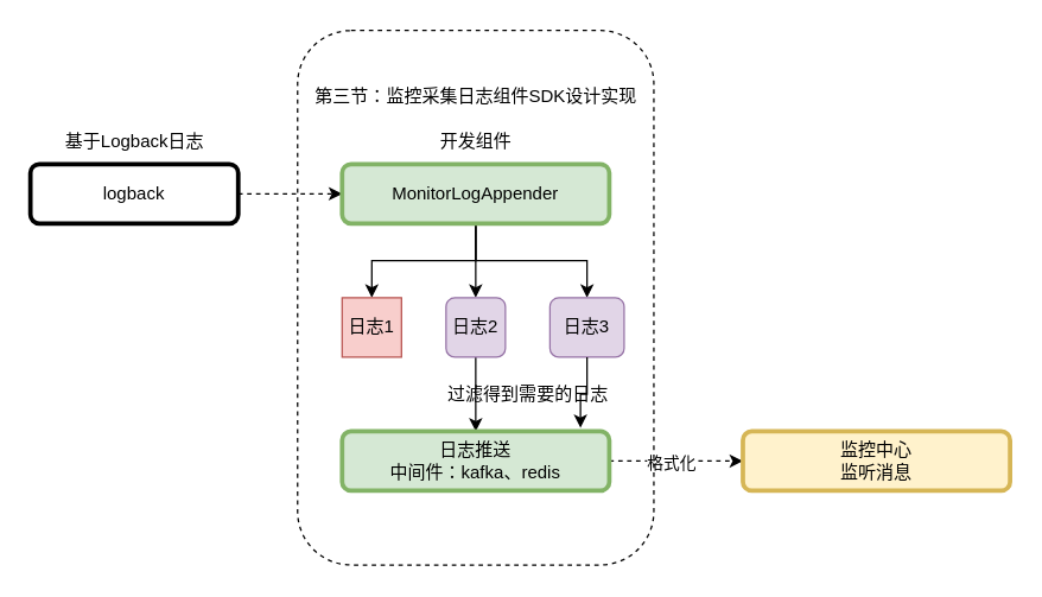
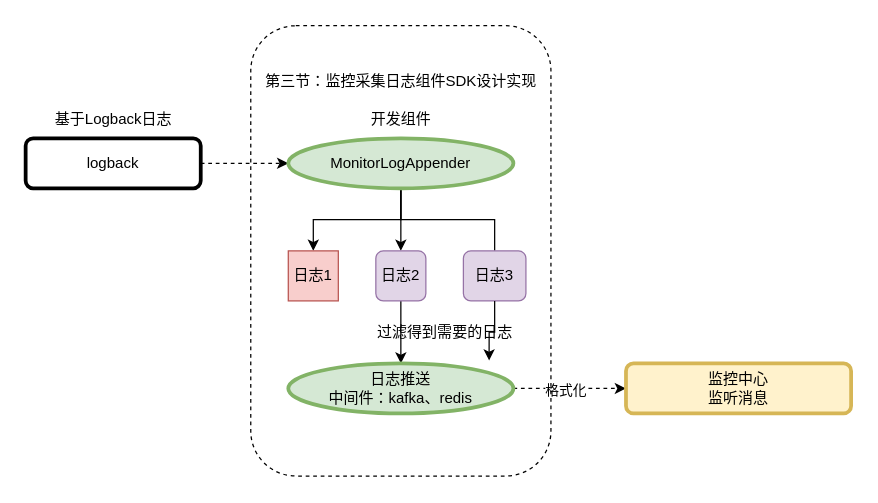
  <mxCell id="0" />
  <mxCell id="1" parent="0" />
  <mxCell id="2" style="edgeStyle=orthogonalEdgeStyle;rounded=0;orthogonalLoop=1;jettySize=auto;html=1;entryX=0;entryY=0.5;entryDx=0;entryDy=0;dashed=1;" edge="1" parent="1" source="3" target="8"><mxGeometry relative="1" as="geometry" /></mxCell>
  <mxCell id="3" value="logback" style="rounded=1;whiteSpace=wrap;html=1;strokeWidth=3;" vertex="1" parent="1"><mxGeometry x="20" y="110" width="140" height="40" as="geometry" /></mxCell>
  <mxCell id="4" value="基于Logback日志" style="text;html=1;align=center;verticalAlign=middle;resizable=0;points=[];autosize=1;strokeColor=none;fillColor=none;" vertex="1" parent="1"><mxGeometry x="30" y="80" width="120" height="30" as="geometry" /></mxCell>
  <mxCell id="5" style="edgeStyle=orthogonalEdgeStyle;rounded=0;orthogonalLoop=1;jettySize=auto;html=1;entryX=0.5;entryY=0;entryDx=0;entryDy=0;" edge="1" parent="1" source="8" target="10"><mxGeometry relative="1" as="geometry" /></mxCell>
  <mxCell id="6" style="edgeStyle=orthogonalEdgeStyle;rounded=0;orthogonalLoop=1;jettySize=auto;html=1;entryX=0.5;entryY=0;entryDx=0;entryDy=0;" edge="1" parent="1" source="8" target="13"><mxGeometry relative="1" as="geometry" /></mxCell>
- <mxCell id="7" style="edgeStyle=orthogonalEdgeStyle;rounded=0;orthogonalLoop=1;jettySize=auto;html=1;entryX=0.5;entryY=0;entryDx=0;entryDy=0;" edge="1" parent="1" source="8" target="11"><mxGeometry relative="1" as="geometry" /></mxCell>
- <mxCell id="8" value="MonitorLogAppender" style="rounded=1;whiteSpace=wrap;html=1;strokeWidth=3;fillColor=#d5e8d4;strokeColor=#82b366;" vertex="1" parent="1"><mxGeometry x="230" y="110" width="180" height="40" as="geometry" /></mxCell>
+ <mxCell id="7" style="edgeStyle=orthogonalEdgeStyle;rounded=0;orthogonalLoop=1;jettySize=auto;html=1;entryX=0.5;entryY=0;entryDx=0;entryDy=0;endArrow=none;" edge="1" parent="1" source="8" target="11"><mxGeometry relative="1" as="geometry" /></mxCell>
+ <mxCell id="8" value="MonitorLogAppender" style="ellipse;whiteSpace=wrap;html=1;strokeWidth=3;fillColor=#d5e8d4;strokeColor=#82b366;" vertex="1" parent="1"><mxGeometry x="230" y="110" width="180" height="40" as="geometry" /></mxCell>
  <mxCell id="9" value="开发组件" style="text;html=1;align=center;verticalAlign=middle;resizable=0;points=[];autosize=1;strokeColor=none;fillColor=none;" vertex="1" parent="1"><mxGeometry x="285" y="80" width="70" height="30" as="geometry" /></mxCell>
  <mxCell id="10" value="日志1" style="whiteSpace=wrap;html=1;fillColor=#f8cecc;strokeColor=#b85450;rounded=0;" vertex="1" parent="1"><mxGeometry x="230" y="200" width="40" height="40" as="geometry" /></mxCell>
  <mxCell id="11" value="日志3" style="rounded=1;whiteSpace=wrap;html=1;fillColor=#e1d5e7;strokeColor=#9673a6;" vertex="1" parent="1"><mxGeometry x="370" y="200" width="50" height="40" as="geometry" /></mxCell>
  <mxCell id="12" style="edgeStyle=orthogonalEdgeStyle;rounded=0;orthogonalLoop=1;jettySize=auto;html=1;entryX=0.5;entryY=0;entryDx=0;entryDy=0;" edge="1" parent="1" source="13" target="17"><mxGeometry relative="1" as="geometry" /></mxCell>
  <mxCell id="13" value="日志2" style="rounded=1;whiteSpace=wrap;html=1;fillColor=#e1d5e7;strokeColor=#9673a6;" vertex="1" parent="1"><mxGeometry x="300" y="200" width="40" height="40" as="geometry" /></mxCell>
  <mxCell id="14" value="过滤得到需要的日志" style="text;html=1;align=center;verticalAlign=middle;resizable=0;points=[];autosize=1;strokeColor=none;fillColor=none;" vertex="1" parent="1"><mxGeometry x="290" y="250" width="130" height="30" as="geometry" /></mxCell>
  <mxCell id="15" style="edgeStyle=orthogonalEdgeStyle;rounded=0;orthogonalLoop=1;jettySize=auto;html=1;dashed=1;" edge="1" parent="1" source="17" target="19"><mxGeometry relative="1" as="geometry" /></mxCell>
  <mxCell id="16" value="格式化" style="edgeLabel;html=1;align=center;verticalAlign=middle;resizable=0;points=[];" vertex="1" connectable="0" parent="15"><mxGeometry x="-0.098" y="-1" relative="1" as="geometry"><mxPoint as="offset" /></mxGeometry></mxCell>
- <mxCell id="17" value="日志推送&lt;br&gt;中间件：kafka、redis" style="rounded=1;whiteSpace=wrap;html=1;strokeWidth=3;fillColor=#d5e8d4;strokeColor=#82b366;" vertex="1" parent="1"><mxGeometry x="230" y="290" width="180" height="40" as="geometry" /></mxCell>
+ <mxCell id="17" value="日志推送&lt;br&gt;中间件：kafka、redis" style="ellipse;whiteSpace=wrap;html=1;strokeWidth=3;fillColor=#d5e8d4;strokeColor=#82b366;" vertex="1" parent="1"><mxGeometry x="230" y="290" width="180" height="40" as="geometry" /></mxCell>
  <mxCell id="18" style="edgeStyle=orthogonalEdgeStyle;rounded=0;orthogonalLoop=1;jettySize=auto;html=1;entryX=0.892;entryY=-0.06;entryDx=0;entryDy=0;entryPerimeter=0;" edge="1" parent="1" source="11" target="17"><mxGeometry relative="1" as="geometry" /></mxCell>
  <mxCell id="19" value="监控中心&lt;br&gt;监听消息" style="rounded=1;whiteSpace=wrap;html=1;strokeWidth=3;fillColor=#fff2cc;strokeColor=#d6b656;" vertex="1" parent="1"><mxGeometry x="500" y="290" width="180" height="40" as="geometry" /></mxCell>
  <mxCell id="20" value="" style="rounded=1;whiteSpace=wrap;html=1;fillColor=none;dashed=1;" vertex="1" parent="1"><mxGeometry x="200" y="20" width="240" height="360" as="geometry" /></mxCell>
  <mxCell id="21" value="第三节：监控采集日志组件SDK设计实现" style="text;html=1;align=center;verticalAlign=middle;resizable=0;points=[];autosize=1;strokeColor=none;fillColor=none;" vertex="1" parent="1"><mxGeometry x="200" y="50" width="240" height="30" as="geometry" /></mxCell>
